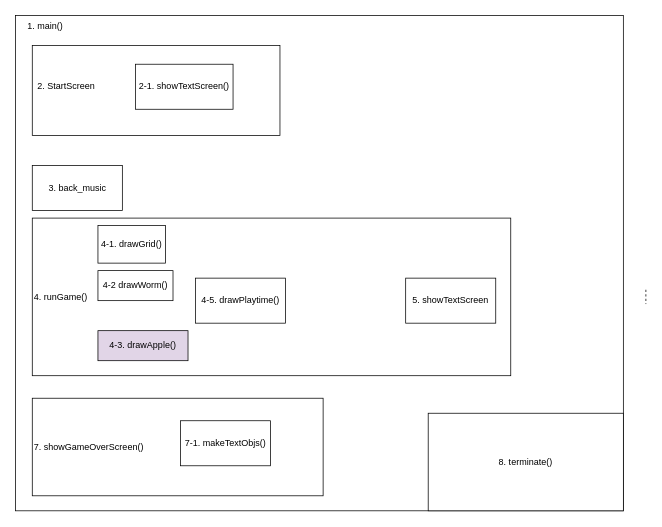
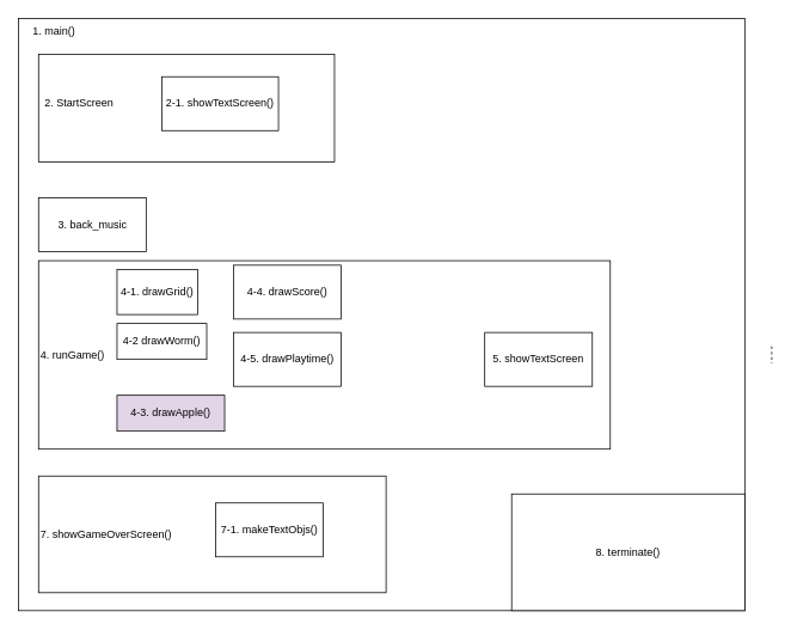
  <mxCell id="0" />
  <mxCell id="1" parent="0" />
  <mxCell id="2" value="" style="endArrow=none;dashed=1;html=1;rounded=0;fontFamily=Helvetica;fontSize=12;" edge="1" parent="1"><mxGeometry width="50" height="50" relative="1" as="geometry"><mxPoint x="860" y="385.471" as="sourcePoint" /><mxPoint x="860" y="404.529" as="targetPoint" /></mxGeometry></mxCell>
  <mxCell id="3" value="" style="rounded=0;whiteSpace=wrap;html=1;fontFamily=Helvetica;fontSize=12;" vertex="1" parent="1"><mxGeometry x="20" y="20" width="810" height="660" as="geometry" /></mxCell>
  <mxCell id="4" value="1. main()" style="text;html=1;strokeColor=none;fillColor=none;align=center;verticalAlign=middle;whiteSpace=wrap;rounded=0;fontFamily=Helvetica;fontSize=12;" vertex="1" parent="1"><mxGeometry x="30" y="20" width="60" height="30" as="geometry" /></mxCell>
  <mxCell id="5" value="" style="rounded=0;whiteSpace=wrap;html=1;fontFamily=Helvetica;fontSize=12;" vertex="1" parent="1"><mxGeometry x="42.5" y="60" width="330" height="120" as="geometry" /></mxCell>
  <mxCell id="6" value="2. StartScreen" style="text;html=1;strokeColor=none;fillColor=none;align=center;verticalAlign=middle;whiteSpace=wrap;rounded=0;fontFamily=Helvetica;fontSize=12;" vertex="1" parent="1"><mxGeometry x="42.5" y="100" width="90" height="30" as="geometry" /></mxCell>
  <mxCell id="7" value="3. back_music" style="rounded=0;whiteSpace=wrap;html=1;fontFamily=Helvetica;fontSize=12;" vertex="1" parent="1"><mxGeometry x="42.5" y="220" width="120" height="60" as="geometry" /></mxCell>
  <mxCell id="8" value="4. runGame()" style="rounded=0;whiteSpace=wrap;html=1;fontFamily=Helvetica;fontSize=12;align=left;" vertex="1" parent="1"><mxGeometry x="42.5" y="290" width="637.5" height="210" as="geometry" /></mxCell>
  <mxCell id="9" value="5. showTextScreen" style="rounded=0;whiteSpace=wrap;html=1;fontFamily=Helvetica;fontSize=12;" vertex="1" parent="1"><mxGeometry x="540" y="370" width="120" height="60" as="geometry" /></mxCell>
  <mxCell id="10" value="4-1. drawGrid()" style="rounded=0;whiteSpace=wrap;html=1;fontFamily=Helvetica;fontSize=12;" vertex="1" parent="1"><mxGeometry x="130" y="300" width="90" height="50" as="geometry" /></mxCell>
  <mxCell id="11" value="4-2 drawWorm()" style="rounded=0;whiteSpace=wrap;html=1;fontFamily=Helvetica;fontSize=12;" vertex="1" parent="1"><mxGeometry x="130" y="360" width="100" height="40" as="geometry" /></mxCell>
  <mxCell id="12" value="4-3. drawApple()" style="rounded=0;whiteSpace=wrap;html=1;fontFamily=Helvetica;fontSize=12;fillColor=#e1d5e7;" vertex="1" parent="1"><mxGeometry x="130" y="440" width="120" height="40" as="geometry" /></mxCell>
+ <mxCell id="13" value="4-4. drawScore()" style="rounded=0;whiteSpace=wrap;html=1;fontFamily=Helvetica;fontSize=12;" vertex="1" parent="1"><mxGeometry x="260" y="295" width="120" height="60" as="geometry" /></mxCell>
  <mxCell id="14" value="4-5. drawPlaytime()" style="rounded=0;whiteSpace=wrap;html=1;fontFamily=Helvetica;fontSize=12;" vertex="1" parent="1"><mxGeometry x="260" y="370" width="120" height="60" as="geometry" /></mxCell>
  <mxCell id="15" value="7. showGameOverScreen()" style="rounded=0;whiteSpace=wrap;html=1;fontFamily=Helvetica;fontSize=12;align=left;" vertex="1" parent="1"><mxGeometry x="42.5" y="530" width="387.5" height="130" as="geometry" /></mxCell>
  <mxCell id="16" value="8. terminate()" style="rounded=0;whiteSpace=wrap;html=1;fontFamily=Helvetica;fontSize=12;" vertex="1" parent="1"><mxGeometry x="570" y="550" width="260" height="130" as="geometry" /></mxCell>
  <mxCell id="17" value="2-1. showTextScreen()" style="rounded=0;whiteSpace=wrap;html=1;fontFamily=Helvetica;fontSize=12;" vertex="1" parent="1"><mxGeometry x="180" y="85" width="130" height="60" as="geometry" /></mxCell>
  <mxCell id="18" value="7-1. makeTextObjs()" style="rounded=0;whiteSpace=wrap;html=1;fontFamily=Helvetica;fontSize=12;" vertex="1" parent="1"><mxGeometry x="240" y="560" width="120" height="60" as="geometry" /></mxCell>
